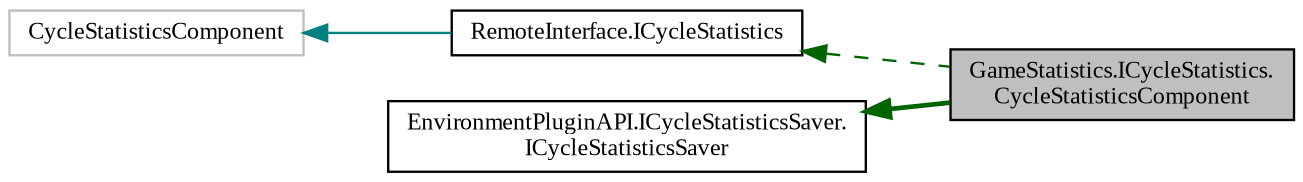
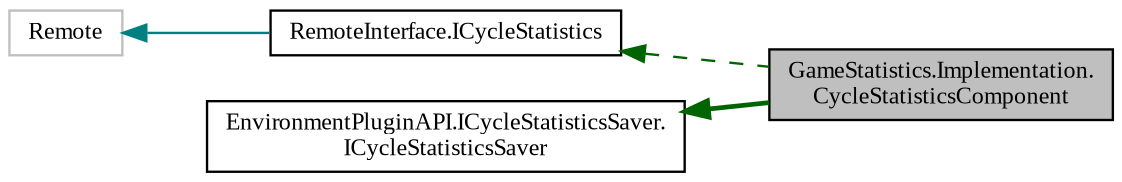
  digraph {
    fontname="Liberation Serif"
    rankdir=LR
    node [color=black fillcolor=white fontname="Liberation Serif" fontsize=10 shape=record style=filled]
    edge [color=darkgreen dir=back fontname="Liberation Serif" fontsize=10 labelfontname=Helvetica labelfontsize=10]
-   n1 [fillcolor=grey75 fontcolor=black height=0.2 label="GameStatistics.ICycleStatistics.\lCycleStatisticsComponent" width=0.4]
+   n1 [fillcolor=grey75 fontcolor=black height=0.2 label="GameStatistics.Implementation.\lCycleStatisticsComponent" width=0.4]
    n2 [height=0.2 label="RemoteInterface.ICycleStatistics" width=0.4]
-   n3 [color=grey75 height=0.2 label=CycleStatisticsComponent width=0.4]
+   n3 [color=grey75 height=0.2 label=Remote width=0.4]
    n4 [height=0.2 label="EnvironmentPluginAPI.ICycleStatisticsSaver.\lICycleStatisticsSaver" width=0.4]
    n2 -> n1 [style=dashed]
    n3 -> n2 [color=teal style=solid]
    n4 -> n1 [style=bold]
  }
